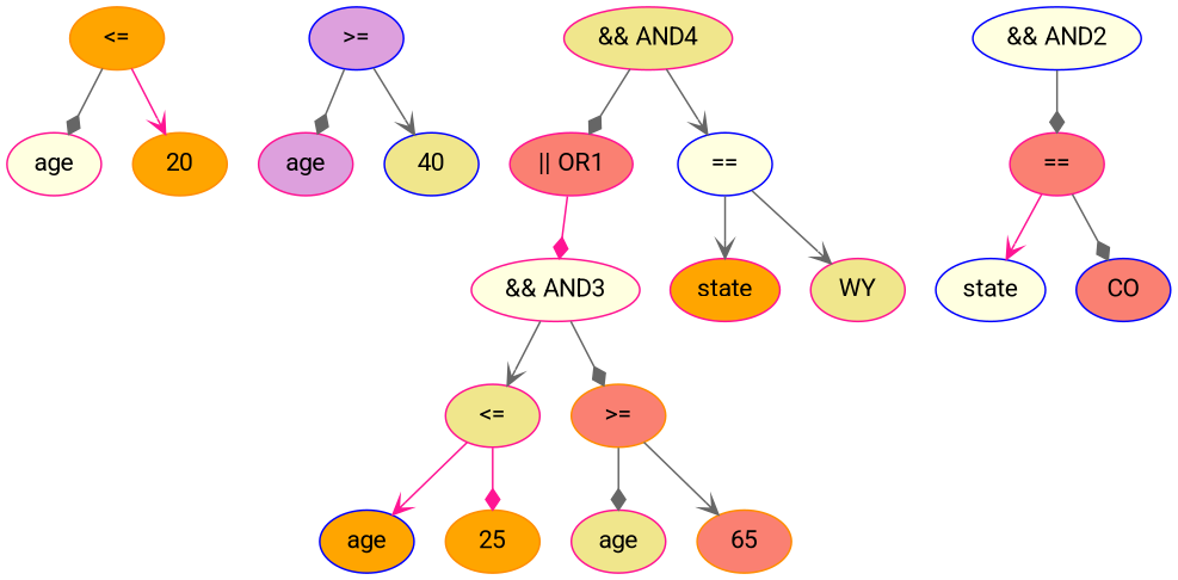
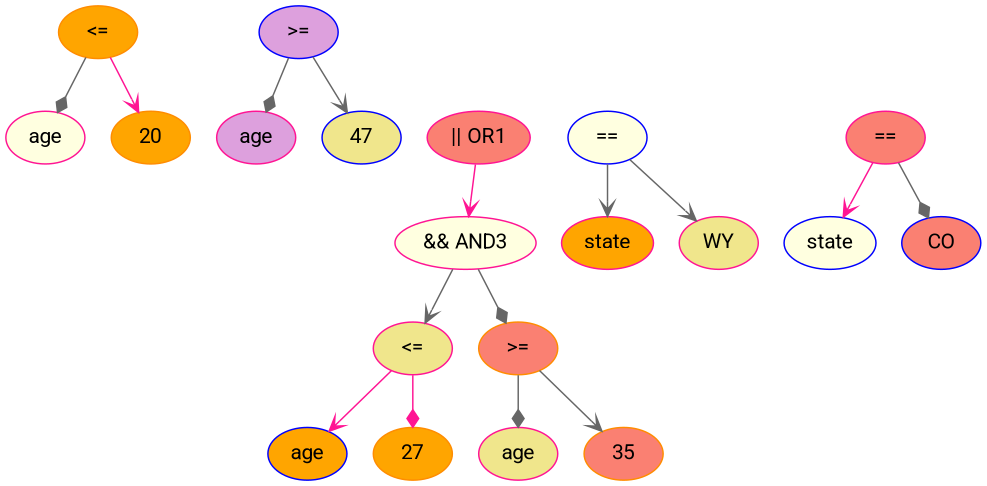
  digraph {
    fontname=Roboto
    node [color=deeppink fillcolor=orange fontname=Roboto style=filled]
    edge [arrowhead=vee color=gray40 fontname=Roboto]
    n1 [color=darkorange label="<="]
    n2 [fillcolor=lightyellow label=age]
    n3 [color=darkorange label=20]
    n4 [color=blue fillcolor=plum label=">="]
    n5 [fillcolor=plum label=age]
-   n6 [color=blue fillcolor=khaki label=40]
+   n6 [color=blue fillcolor=khaki label=47]
    n7 [fillcolor=salmon label="|| OR1"]
    n8 [fillcolor=lightyellow label="&& AND3"]
    n9 [fillcolor=khaki label="<="]
    n10 [color=darkorange fillcolor=salmon label=">="]
    n11 [color=blue label=age]
-   n12 [color=darkorange label=25]
+   n12 [color=darkorange label=27]
    n13 [fillcolor=khaki label=age]
-   n14 [color=darkorange fillcolor=salmon label=65]
+   n14 [color=darkorange fillcolor=salmon label=35]
    n15 [fillcolor=salmon label="=="]
    n16 [color=blue fillcolor=lightyellow label=state]
    n17 [color=blue fillcolor=salmon label=CO]
-   n18 [color=blue fillcolor=lightyellow label="&& AND2"]
-   n19 [fillcolor=khaki label="&& AND4"]
    n20 [color=blue fillcolor=lightyellow label="=="]
    n21 [label=state]
    n22 [fillcolor=khaki label=WY]
    n1 -> n2 [arrowhead=diamond]
    n1 -> n3 [color=deeppink]
    n4 -> n5 [arrowhead=diamond]
    n4 -> n6
-   n7 -> n8 [arrowhead=diamond color=deeppink]
+   n7 -> n8 [color=deeppink]
    n8 -> n9
    n8 -> n10 [arrowhead=diamond]
    n9 -> n11 [color=deeppink]
    n9 -> n12 [arrowhead=diamond color=deeppink]
    n10 -> n13 [arrowhead=diamond]
    n10 -> n14
    n15 -> n16 [color=deeppink]
    n15 -> n17 [arrowhead=diamond]
-   n18 -> n15 [arrowhead=diamond]
-   n19 -> n7 [arrowhead=diamond]
-   n19 -> n20
    n20 -> n21
    n20 -> n22
  }
